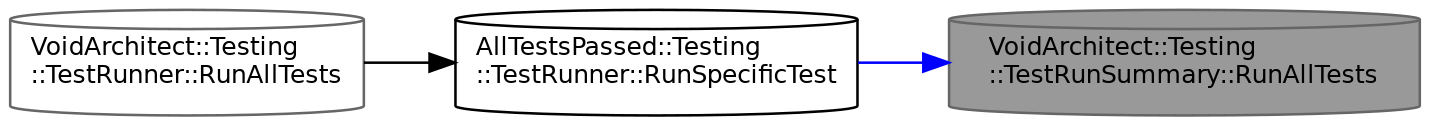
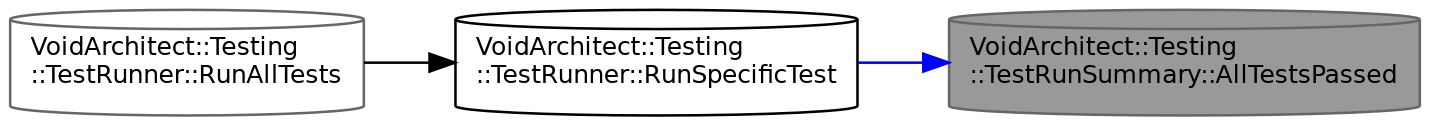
  digraph {
    rankdir=RL
    node [color=gray40 fillcolor=white fontname=Helvetica fontsize=10 shape=cylinder style=filled]
    edge [dir=back fontname=Helvetica fontsize=10 labelfontname=Helvetica labelfontsize=10 style=solid]
-   n1 [fillcolor=grey60 fontcolor=black height=0.2 label="VoidArchitect::Testing\l::TestRunSummary::RunAllTests" width=0.4]
-   n2 [color=black height=0.2 label="AllTestsPassed::Testing\l::TestRunner::RunSpecificTest" width=0.4]
+   n1 [fillcolor=grey60 fontcolor=black height=0.2 label="VoidArchitect::Testing\l::TestRunSummary::AllTestsPassed" width=0.4]
+   n2 [color=black height=0.2 label="VoidArchitect::Testing\l::TestRunner::RunSpecificTest" width=0.4]
    n3 [height=0.2 label="VoidArchitect::Testing\l::TestRunner::RunAllTests" width=0.4]
    n1 -> n2 [color=blue]
    n2 -> n3 [color=black]
  }
